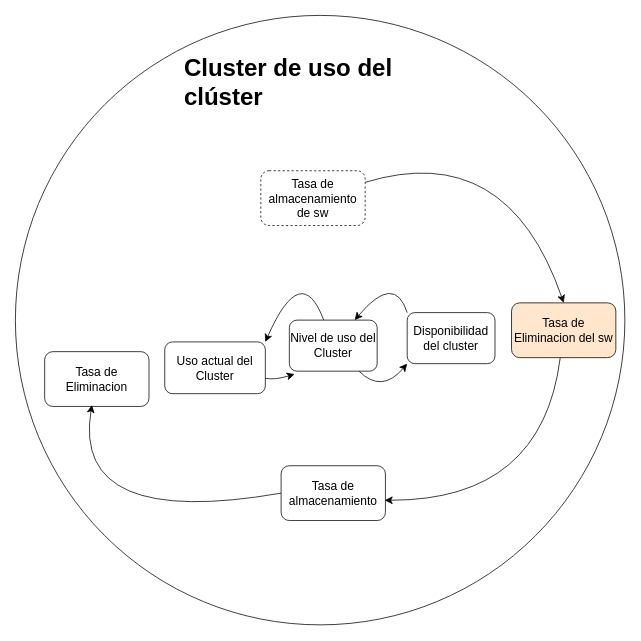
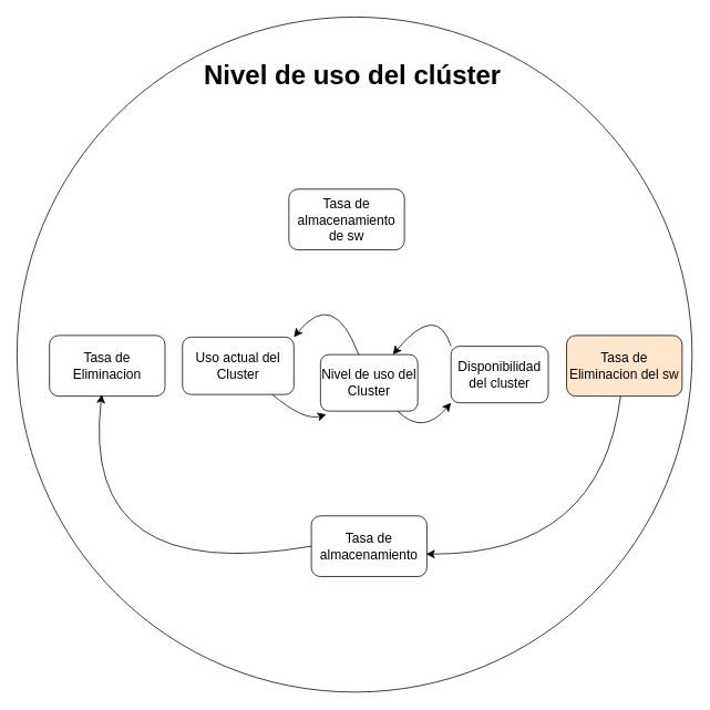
  <mxCell id="0" />
  <mxCell id="1" parent="0" />
  <mxCell id="2" value="" style="ellipse;whiteSpace=wrap;html=1;aspect=fixed;fontSize=16;" vertex="1" parent="1"><mxGeometry x="20" y="20" width="812" height="812" as="geometry" /></mxCell>
  <mxCell id="3" value="Tasa de Eliminacion del sw" style="rounded=1;whiteSpace=wrap;html=1;fontSize=16;fillColor=#ffe6cc;" vertex="1" parent="1"><mxGeometry x="681" y="403" width="139" height="73" as="geometry" /></mxCell>
  <mxCell id="4" style="edgeStyle=none;curved=1;rounded=0;orthogonalLoop=1;jettySize=auto;html=1;exitX=0;exitY=0;exitDx=0;exitDy=0;fontSize=12;startSize=8;endSize=8;" edge="1" parent="1" source="5" target="10"><mxGeometry relative="1" as="geometry"><Array as="points"><mxPoint x="525" y="363" /></Array></mxGeometry></mxCell>
  <mxCell id="5" value="Disponibilidad del cluster" style="rounded=1;whiteSpace=wrap;html=1;fontSize=16;" vertex="1" parent="1"><mxGeometry x="542" y="416" width="117" height="68" as="geometry" /></mxCell>
- <mxCell id="6" value="Uso actual del Cluster" style="rounded=1;whiteSpace=wrap;html=1;fontSize=16;" vertex="1" parent="1"><mxGeometry x="219" y="455" width="134" height="69" as="geometry" /></mxCell>
- <mxCell id="7" value="Tasa de Eliminacion" style="rounded=1;whiteSpace=wrap;html=1;fontSize=16;" vertex="1" parent="1"><mxGeometry x="59" y="468" width="139" height="73" as="geometry" /></mxCell>
+ <mxCell id="6" value="Uso actual del Cluster" style="rounded=1;whiteSpace=wrap;html=1;fontSize=16;" vertex="1" parent="1"><mxGeometry x="219" y="405" width="134" height="69" as="geometry" /></mxCell>
+ <mxCell id="7" value="Tasa de Eliminacion" style="rounded=1;whiteSpace=wrap;html=1;fontSize=16;" vertex="1" parent="1"><mxGeometry x="59" y="403" width="139" height="73" as="geometry" /></mxCell>
  <mxCell id="8" style="edgeStyle=none;curved=1;rounded=0;orthogonalLoop=1;jettySize=auto;html=1;entryX=1;entryY=0;entryDx=0;entryDy=0;fontSize=12;startSize=8;endSize=8;" edge="1" parent="1" source="10" target="6"><mxGeometry relative="1" as="geometry"><Array as="points"><mxPoint x="401" y="346" /></Array></mxGeometry></mxCell>
  <mxCell id="9" style="edgeStyle=none;curved=1;rounded=0;orthogonalLoop=1;jettySize=auto;html=1;entryX=0;entryY=1;entryDx=0;entryDy=0;fontSize=12;startSize=8;endSize=8;" edge="1" parent="1" source="10" target="5"><mxGeometry relative="1" as="geometry"><Array as="points"><mxPoint x="508" y="524" /></Array></mxGeometry></mxCell>
  <mxCell id="10" value="Nivel de uso del Cluster" style="rounded=1;whiteSpace=wrap;html=1;fontSize=16;" vertex="1" parent="1"><mxGeometry x="385" y="426" width="117" height="68" as="geometry" /></mxCell>
  <mxCell id="11" value="Tasa de almacenamiento" style="rounded=1;whiteSpace=wrap;html=1;fontSize=16;" vertex="1" parent="1"><mxGeometry x="374" y="620" width="139" height="73" as="geometry" /></mxCell>
- <mxCell id="12" style="edgeStyle=none;curved=1;rounded=0;orthogonalLoop=1;jettySize=auto;html=1;entryX=0.5;entryY=0;entryDx=0;entryDy=0;fontSize=12;startSize=8;endSize=8;" edge="1" parent="1" source="13" target="3"><mxGeometry relative="1" as="geometry"><Array as="points"><mxPoint x="675" y="185" /></Array></mxGeometry></mxCell>
- <mxCell id="13" value="Tasa de almacenamiento de sw" style="rounded=1;whiteSpace=wrap;html=1;fontSize=16;dashed=1;" vertex="1" parent="1"><mxGeometry x="347" y="227" width="139" height="73" as="geometry" /></mxCell>
+ <mxCell id="13" value="Tasa de almacenamiento de sw" style="rounded=1;whiteSpace=wrap;html=1;fontSize=16;" vertex="1" parent="1"><mxGeometry x="347" y="227" width="139" height="73" as="geometry" /></mxCell>
  <mxCell id="14" style="edgeStyle=none;curved=1;rounded=0;orthogonalLoop=1;jettySize=auto;html=1;entryX=0.06;entryY=1.059;entryDx=0;entryDy=0;entryPerimeter=0;fontSize=12;startSize=8;endSize=8;" edge="1" parent="1" source="6" target="10"><mxGeometry relative="1" as="geometry"><Array as="points"><mxPoint x="365" y="506" /></Array></mxGeometry></mxCell>
  <mxCell id="15" style="edgeStyle=none;curved=1;rounded=0;orthogonalLoop=1;jettySize=auto;html=1;exitX=0;exitY=0.5;exitDx=0;exitDy=0;entryX=0.453;entryY=0.973;entryDx=0;entryDy=0;entryPerimeter=0;fontSize=12;startSize=8;endSize=8;" edge="1" parent="1" source="11" target="7"><mxGeometry relative="1" as="geometry"><Array as="points"><mxPoint x="95" y="705" /></Array></mxGeometry></mxCell>
  <mxCell id="16" style="edgeStyle=none;curved=1;rounded=0;orthogonalLoop=1;jettySize=auto;html=1;entryX=0.993;entryY=0.63;entryDx=0;entryDy=0;entryPerimeter=0;fontSize=12;startSize=8;endSize=8;" edge="1" parent="1" source="3" target="11"><mxGeometry relative="1" as="geometry"><Array as="points"><mxPoint x="722" y="666" /></Array></mxGeometry></mxCell>
- <mxCell id="17" value="&lt;h1&gt;Cluster de uso del clúster&lt;/h1&gt;" style="text;html=1;strokeColor=none;fillColor=none;spacing=5;spacingTop=-20;whiteSpace=wrap;overflow=hidden;rounded=0;fontSize=16;" vertex="1" parent="1"><mxGeometry x="240" y="60" width="382" height="120" as="geometry" /></mxCell>
+ <mxCell id="17" value="&lt;h1&gt;Nivel de uso del clúster&lt;/h1&gt;" style="text;html=1;strokeColor=none;fillColor=none;spacing=5;spacingTop=-20;whiteSpace=wrap;overflow=hidden;rounded=0;fontSize=16;" vertex="1" parent="1"><mxGeometry x="240" y="60" width="382" height="120" as="geometry" /></mxCell>
